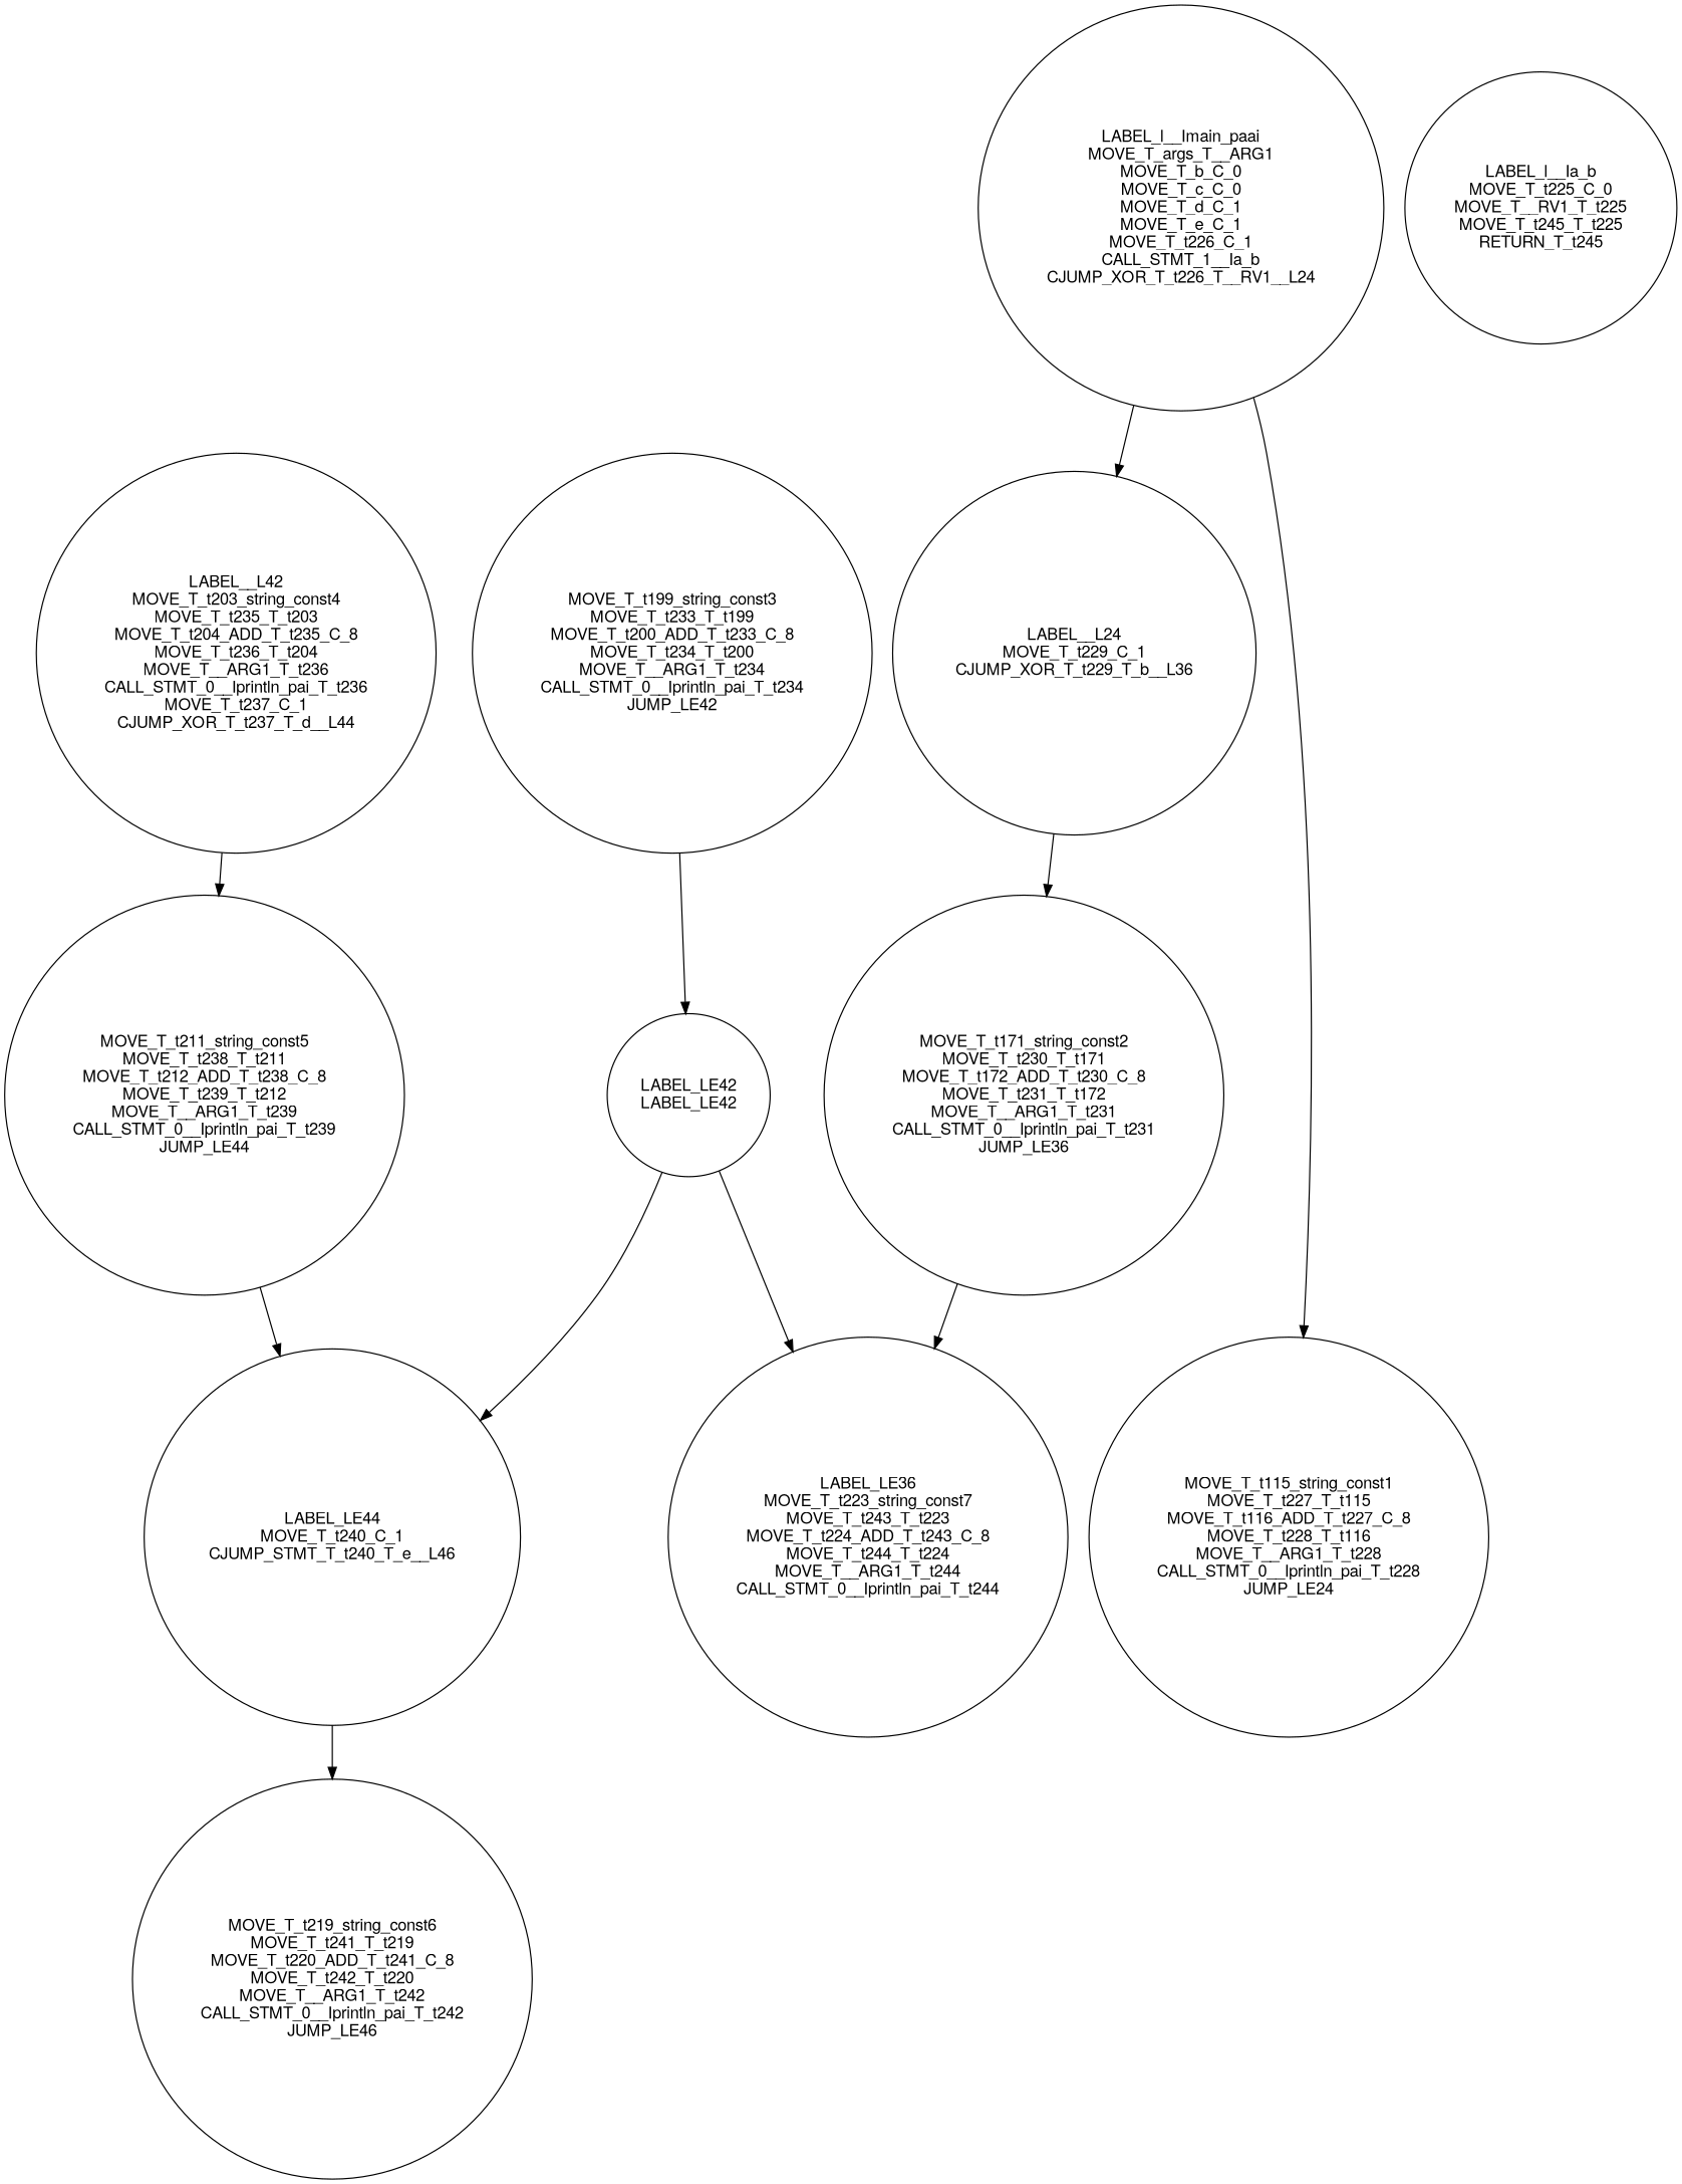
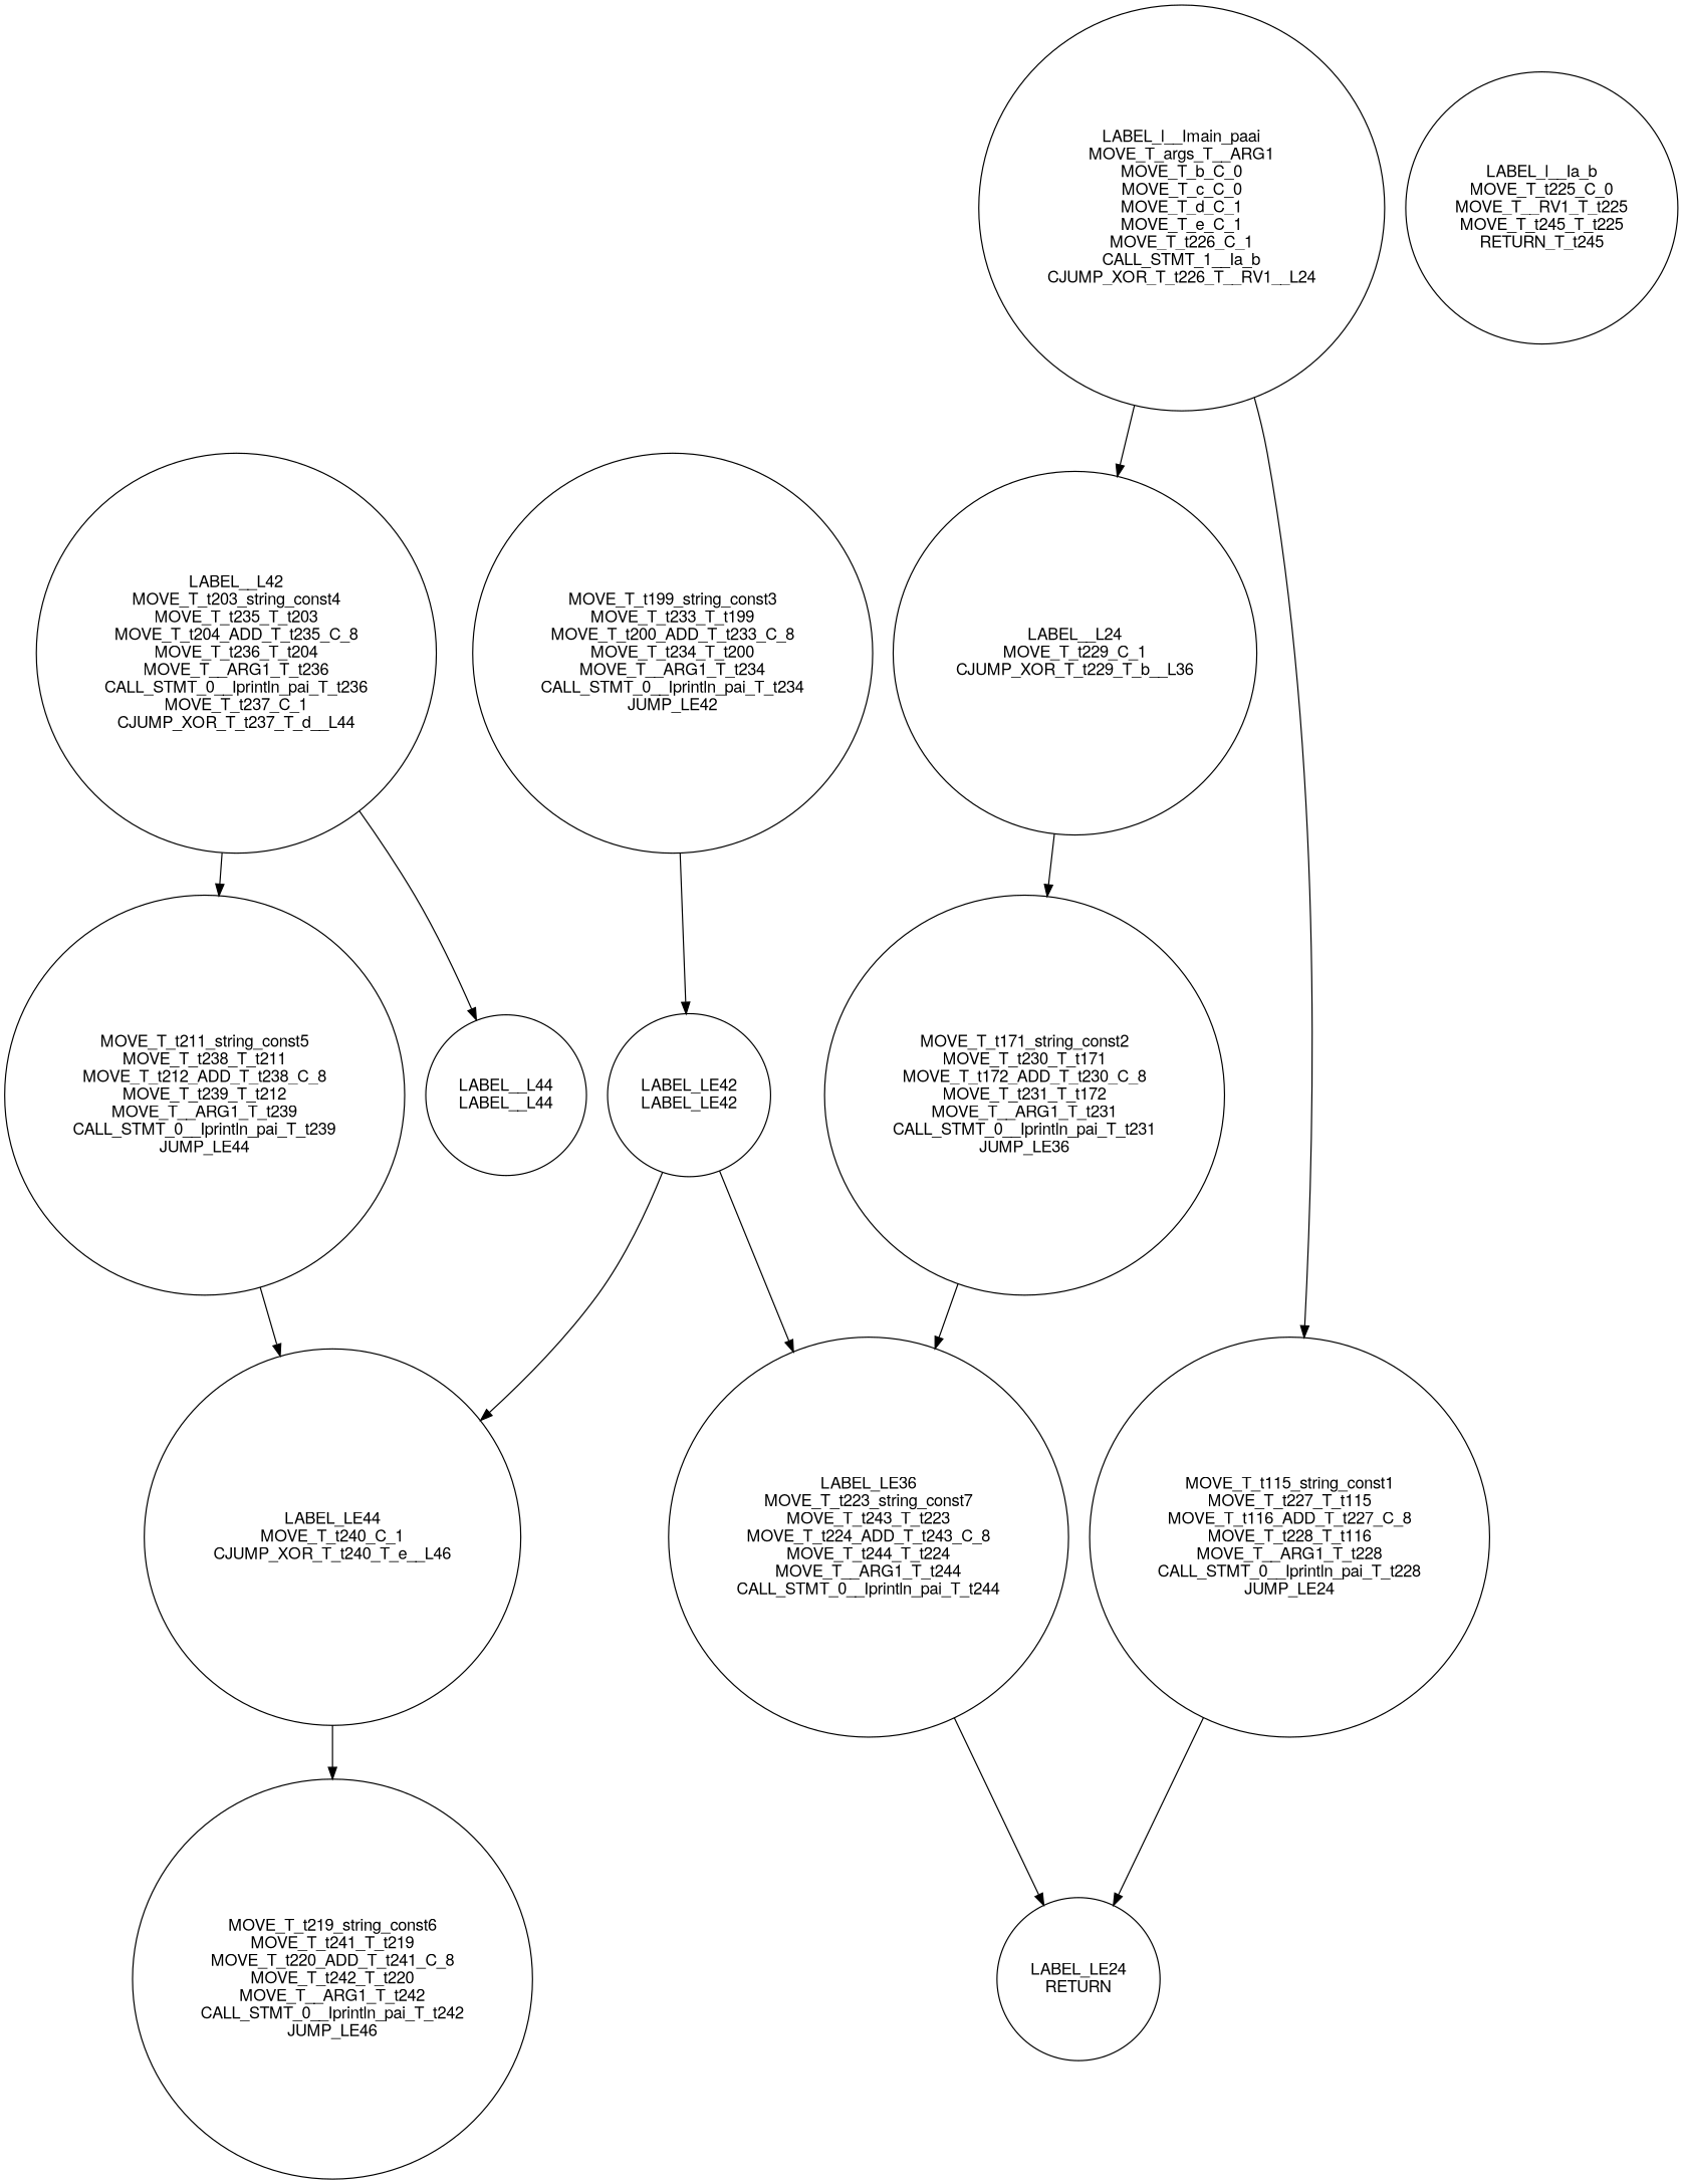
  digraph {
    fontname="Helvetica,Arial,sans-serif"
    rankdir=TB
    node [fontname="Helvetica,Arial,sans-serif" shape=circle]
    edge [fontname="Helvetica,Arial,sans-serif"]
    n1 [label="MOVE_T_t219_string_const6\nMOVE_T_t241_T_t219\nMOVE_T_t220_ADD_T_t241_C_8\nMOVE_T_t242_T_t220\nMOVE_T__ARG1_T_t242\nCALL_STMT_0__Iprintln_pai_T_t242\nJUMP_LE46\n"]
    n2 [label="LABEL__L24\nMOVE_T_t229_C_1\nCJUMP_XOR_T_t229_T_b__L36\n"]
    n3 [label="MOVE_T_t171_string_const2\nMOVE_T_t230_T_t171\nMOVE_T_t172_ADD_T_t230_C_8\nMOVE_T_t231_T_t172\nMOVE_T__ARG1_T_t231\nCALL_STMT_0__Iprintln_pai_T_t231\nJUMP_LE36\n"]
    n4 [label="LABEL_LE36\nMOVE_T_t223_string_const7\nMOVE_T_t243_T_t223\nMOVE_T_t224_ADD_T_t243_C_8\nMOVE_T_t244_T_t224\nMOVE_T__ARG1_T_t244\nCALL_STMT_0__Iprintln_pai_T_t244\n"]
+   n5 [label="LABEL_LE24\nRETURN\n"]
    n6 [label="MOVE_T_t199_string_const3\nMOVE_T_t233_T_t199\nMOVE_T_t200_ADD_T_t233_C_8\nMOVE_T_t234_T_t200\nMOVE_T__ARG1_T_t234\nCALL_STMT_0__Iprintln_pai_T_t234\nJUMP_LE42\n"]
    n7 [label="LABEL_LE42\nLABEL_LE42\n"]
    n8 [label="LABEL__L42\nMOVE_T_t203_string_const4\nMOVE_T_t235_T_t203\nMOVE_T_t204_ADD_T_t235_C_8\nMOVE_T_t236_T_t204\nMOVE_T__ARG1_T_t236\nCALL_STMT_0__Iprintln_pai_T_t236\nMOVE_T_t237_C_1\nCJUMP_XOR_T_t237_T_d__L44\n"]
+   n9 [label="LABEL__L44\nLABEL__L44\n"]
    n10 [label="MOVE_T_t211_string_const5\nMOVE_T_t238_T_t211\nMOVE_T_t212_ADD_T_t238_C_8\nMOVE_T_t239_T_t212\nMOVE_T__ARG1_T_t239\nCALL_STMT_0__Iprintln_pai_T_t239\nJUMP_LE44\n"]
-   n11 [label="LABEL_LE44\nMOVE_T_t240_C_1\nCJUMP_STMT_T_t240_T_e__L46\n"]
+   n11 [label="LABEL_LE44\nMOVE_T_t240_C_1\nCJUMP_XOR_T_t240_T_e__L46\n"]
    n12 [label="LABEL_l__Ia_b\nMOVE_T_t225_C_0\nMOVE_T__RV1_T_t225\nMOVE_T_t245_T_t225\nRETURN_T_t245\n"]
    n13 [label="LABEL_l__Imain_paai\nMOVE_T_args_T__ARG1\nMOVE_T_b_C_0\nMOVE_T_c_C_0\nMOVE_T_d_C_1\nMOVE_T_e_C_1\nMOVE_T_t226_C_1\nCALL_STMT_1__Ia_b\nCJUMP_XOR_T_t226_T__RV1__L24\n"]
    n14 [label="MOVE_T_t115_string_const1\nMOVE_T_t227_T_t115\nMOVE_T_t116_ADD_T_t227_C_8\nMOVE_T_t228_T_t116\nMOVE_T__ARG1_T_t228\nCALL_STMT_0__Iprintln_pai_T_t228\nJUMP_LE24\n"]
    n2 -> n3
    n3 -> n4
+   n4 -> n5
    n6 -> n7
    n7 -> n4
    n7 -> n11
+   n8 -> n9
    n8 -> n10
    n10 -> n11
    n11 -> n1
    n13 -> n2
    n13 -> n14
+   n14 -> n5
  }
